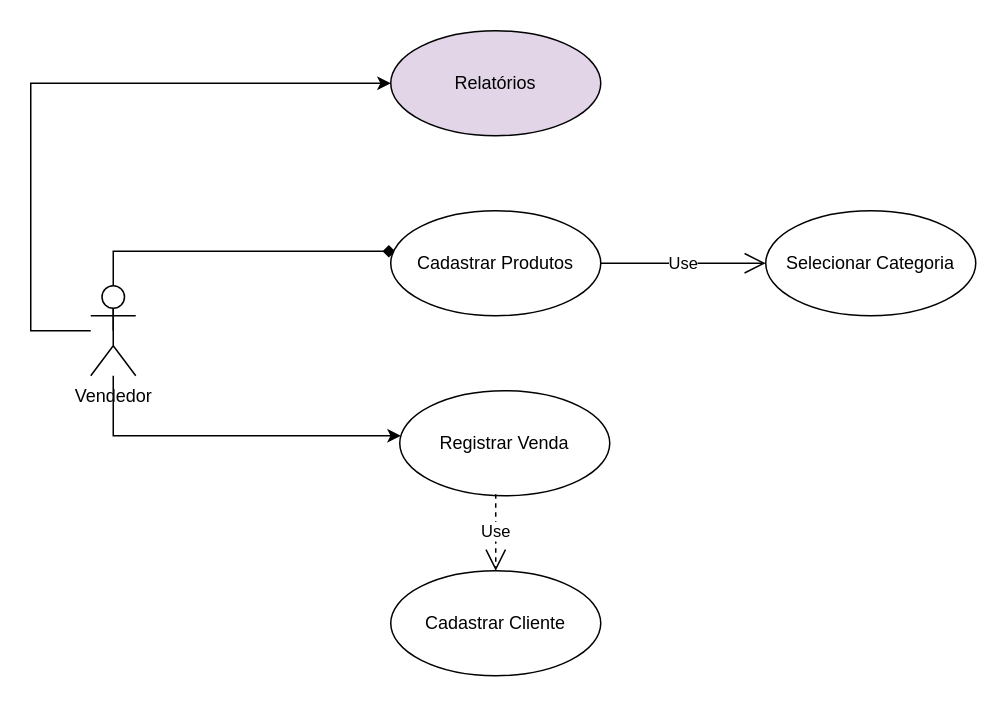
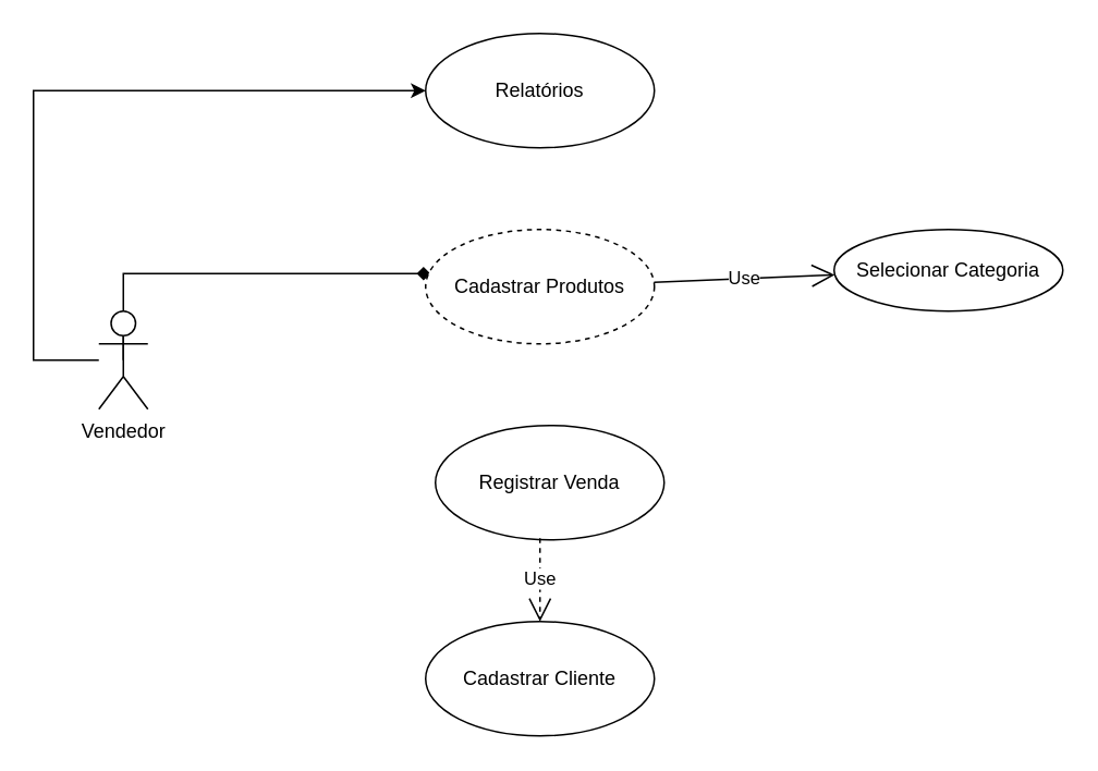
  <mxCell id="0" />
  <mxCell id="1" parent="0" />
  <mxCell id="2" style="edgeStyle=orthogonalEdgeStyle;rounded=0;orthogonalLoop=1;jettySize=auto;html=1;exitX=0.5;exitY=0.5;exitDx=0;exitDy=0;exitPerimeter=0;entryX=0.021;entryY=0.386;entryDx=0;entryDy=0;entryPerimeter=0;endArrow=diamond;" edge="1" parent="1" source="5" target="6"><mxGeometry relative="1" as="geometry"><Array as="points"><mxPoint x="75" y="167" /></Array></mxGeometry></mxCell>
- <mxCell id="3" style="edgeStyle=orthogonalEdgeStyle;rounded=0;orthogonalLoop=1;jettySize=auto;html=1;" edge="1" parent="1" source="5" target="10"><mxGeometry relative="1" as="geometry"><Array as="points"><mxPoint x="75" y="290" /></Array></mxGeometry></mxCell>
  <mxCell id="4" style="edgeStyle=orthogonalEdgeStyle;rounded=0;orthogonalLoop=1;jettySize=auto;html=1;" edge="1" parent="1" source="5" target="13"><mxGeometry relative="1" as="geometry"><Array as="points"><mxPoint x="20" y="220" /><mxPoint x="20" y="55" /></Array></mxGeometry></mxCell>
  <mxCell id="5" value="Vendedor" style="shape=umlActor;verticalLabelPosition=bottom;verticalAlign=top;html=1;" vertex="1" parent="1"><mxGeometry x="60" y="190" width="30" height="60" as="geometry" /></mxCell>
- <mxCell id="6" value="Cadastrar Produtos" style="ellipse;whiteSpace=wrap;html=1;" vertex="1" parent="1"><mxGeometry x="260" y="140" width="140" height="70" as="geometry" /></mxCell>
- <mxCell id="7" value="Selecionar Categoria" style="ellipse;whiteSpace=wrap;html=1;" vertex="1" parent="1"><mxGeometry x="510" y="140" width="140" height="70" as="geometry" /></mxCell>
+ <mxCell id="6" value="Cadastrar Produtos" style="ellipse;whiteSpace=wrap;html=1;dashed=1;" vertex="1" parent="1"><mxGeometry x="260" y="140" width="140" height="70" as="geometry" /></mxCell>
+ <mxCell id="7" value="Selecionar Categoria" style="ellipse;whiteSpace=wrap;html=1;" vertex="1" parent="1"><mxGeometry x="510" y="140" width="140" height="50" as="geometry" /></mxCell>
  <mxCell id="8" value="Use" style="endArrow=open;endSize=12;dashed=0;html=1;" edge="1" parent="1" source="6" target="7"><mxGeometry width="160" relative="1" as="geometry"><mxPoint x="320" y="280" as="sourcePoint" /><mxPoint x="480" y="280" as="targetPoint" /><Array as="points" /></mxGeometry></mxCell>
  <mxCell id="9" style="edgeStyle=orthogonalEdgeStyle;rounded=0;orthogonalLoop=1;jettySize=auto;html=1;exitX=0.5;exitY=1;exitDx=0;exitDy=0;" edge="1" parent="1" source="6" target="6"><mxGeometry relative="1" as="geometry" /></mxCell>
  <mxCell id="10" value="Registrar Venda" style="ellipse;whiteSpace=wrap;html=1;" vertex="1" parent="1"><mxGeometry x="266" y="260" width="140" height="70" as="geometry" /></mxCell>
  <mxCell id="11" value="Cadastrar Cliente" style="ellipse;whiteSpace=wrap;html=1;" vertex="1" parent="1"><mxGeometry x="260" y="380" width="140" height="70" as="geometry" /></mxCell>
  <mxCell id="12" value="Use" style="endArrow=open;endSize=12;dashed=1;html=1;exitX=0.457;exitY=0.986;exitDx=0;exitDy=0;exitPerimeter=0;" edge="1" parent="1" source="10" target="11"><mxGeometry width="160" relative="1" as="geometry"><mxPoint x="530" y="350" as="sourcePoint" /><mxPoint x="690" y="350" as="targetPoint" /></mxGeometry></mxCell>
- <mxCell id="13" value="Relatórios" style="ellipse;whiteSpace=wrap;html=1;fillColor=#e1d5e7;" vertex="1" parent="1"><mxGeometry x="260" y="20" width="140" height="70" as="geometry" /></mxCell>
+ <mxCell id="13" value="Relatórios" style="ellipse;whiteSpace=wrap;html=1;" vertex="1" parent="1"><mxGeometry x="260" y="20" width="140" height="70" as="geometry" /></mxCell>
